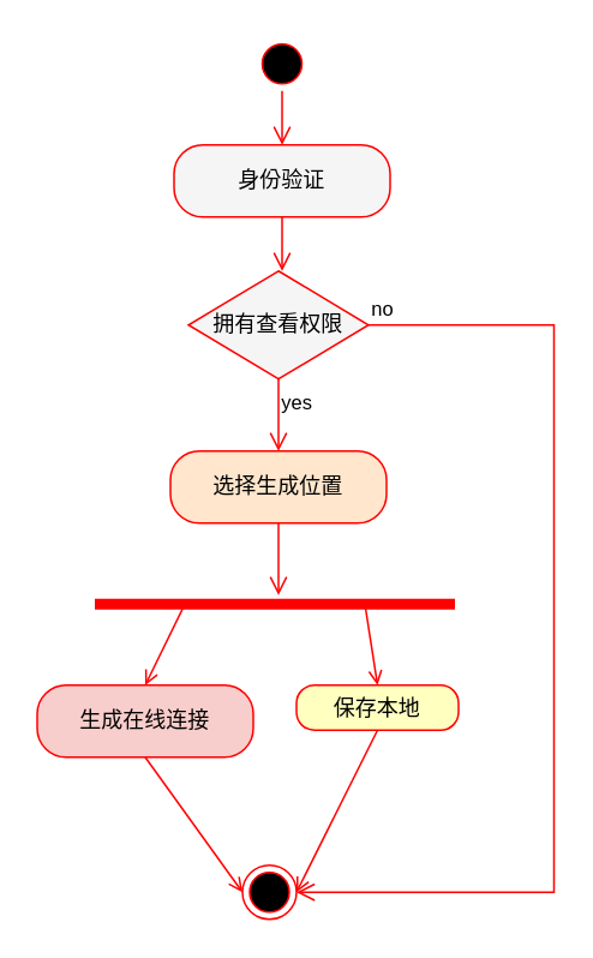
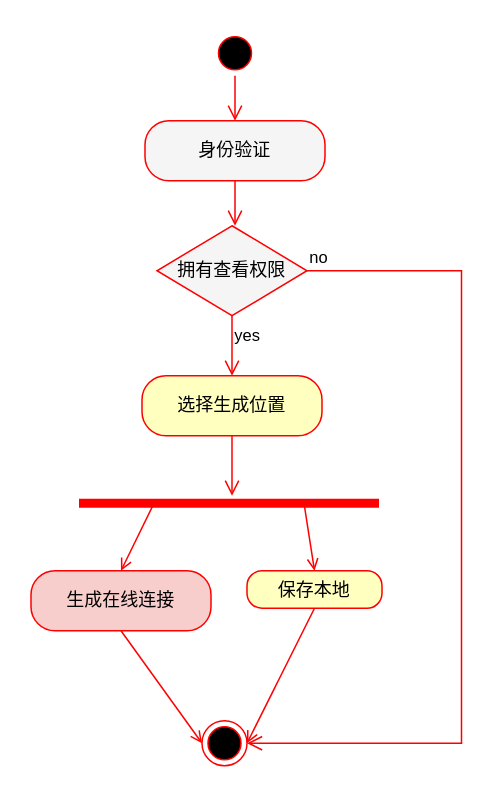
  <mxCell id="0" />
  <mxCell id="1" parent="0" />
  <mxCell id="2" value="" style="ellipse;html=1;shape=startState;fillColor=#000000;strokeColor=#ff0000;" vertex="1" parent="1"><mxGeometry x="141" y="20" width="30" height="30" as="geometry" /></mxCell>
  <mxCell id="3" value="" style="edgeStyle=orthogonalEdgeStyle;html=1;verticalAlign=bottom;endArrow=open;endSize=8;strokeColor=#ff0000;rounded=0;" edge="1" source="2" parent="1"><mxGeometry relative="1" as="geometry"><mxPoint x="156" y="80" as="targetPoint" /></mxGeometry></mxCell>
  <mxCell id="4" value="身份验证" style="rounded=1;whiteSpace=wrap;html=1;arcSize=40;fontColor=#000000;fillColor=#f5f5f5;strokeColor=#ff0000;" vertex="1" parent="1"><mxGeometry x="96" y="80" width="120" height="40" as="geometry" /></mxCell>
  <mxCell id="5" value="" style="edgeStyle=orthogonalEdgeStyle;html=1;verticalAlign=bottom;endArrow=open;endSize=8;strokeColor=#ff0000;rounded=0;" edge="1" source="4" parent="1"><mxGeometry relative="1" as="geometry"><mxPoint x="156" y="150" as="targetPoint" /></mxGeometry></mxCell>
  <mxCell id="6" value="拥有查看权限" style="rhombus;whiteSpace=wrap;html=1;fontColor=#000000;fillColor=#f5f5f5;strokeColor=#ff0000;" vertex="1" parent="1"><mxGeometry x="104" y="150" width="100" height="60" as="geometry" /></mxCell>
  <mxCell id="7" value="no" style="edgeStyle=orthogonalEdgeStyle;html=1;align=left;verticalAlign=bottom;endArrow=open;endSize=8;strokeColor=#ff0000;rounded=0;entryX=1;entryY=0.5;entryDx=0;entryDy=0;" edge="1" source="6" parent="1" target="16"><mxGeometry x="-1" relative="1" as="geometry"><mxPoint x="284" y="180" as="targetPoint" /><Array as="points"><mxPoint x="307" y="180" /><mxPoint x="307" y="495" /></Array></mxGeometry></mxCell>
  <mxCell id="8" value="yes" style="edgeStyle=orthogonalEdgeStyle;html=1;align=left;verticalAlign=top;endArrow=open;endSize=8;strokeColor=#ff0000;rounded=0;" edge="1" source="6" parent="1"><mxGeometry x="-1" relative="1" as="geometry"><mxPoint x="154" y="250" as="targetPoint" /></mxGeometry></mxCell>
- <mxCell id="9" value="选择生成位置" style="rounded=1;whiteSpace=wrap;html=1;arcSize=40;fontColor=#000000;fillColor=#ffe6cc;strokeColor=#ff0000;" vertex="1" parent="1"><mxGeometry x="94" y="250" width="120" height="40" as="geometry" /></mxCell>
+ <mxCell id="9" value="选择生成位置" style="rounded=1;whiteSpace=wrap;html=1;arcSize=40;fontColor=#000000;fillColor=#ffffc0;strokeColor=#ff0000;" vertex="1" parent="1"><mxGeometry x="94" y="250" width="120" height="40" as="geometry" /></mxCell>
  <mxCell id="10" value="" style="edgeStyle=orthogonalEdgeStyle;html=1;verticalAlign=bottom;endArrow=open;endSize=8;strokeColor=#ff0000;rounded=0;" edge="1" source="9" parent="1"><mxGeometry relative="1" as="geometry"><mxPoint x="154" y="330" as="targetPoint" /></mxGeometry></mxCell>
  <mxCell id="11" value="" style="shape=line;html=1;strokeWidth=6;strokeColor=#ff0000;" vertex="1" parent="1"><mxGeometry x="52" y="330" width="200" height="10" as="geometry" /></mxCell>
  <mxCell id="12" value="生成在线连接" style="rounded=1;whiteSpace=wrap;html=1;arcSize=40;fontColor=#000000;fillColor=#f8cecc;strokeColor=#ff0000;" vertex="1" parent="1"><mxGeometry x="20" y="380" width="120" height="40" as="geometry" /></mxCell>
  <mxCell id="13" value="保存本地" style="rounded=1;whiteSpace=wrap;html=1;arcSize=40;fontColor=#000000;fillColor=#ffffc0;strokeColor=#ff0000;" vertex="1" parent="1"><mxGeometry x="164" y="380" width="90" height="25" as="geometry" /></mxCell>
  <mxCell id="14" value="" style="endArrow=open;html=1;exitX=0.25;exitY=0.5;exitDx=0;exitDy=0;exitPerimeter=0;entryX=0.5;entryY=0;entryDx=0;entryDy=0;strokeColor=#FF0000;rounded=0;endFill=0;" edge="1" parent="1" source="11" target="12"><mxGeometry width="50" height="50" relative="1" as="geometry"><mxPoint x="122" y="450" as="sourcePoint" /><mxPoint x="172" y="400" as="targetPoint" /></mxGeometry></mxCell>
  <mxCell id="15" value="" style="endArrow=open;html=1;rounded=0;exitX=0.75;exitY=0.5;exitDx=0;exitDy=0;exitPerimeter=0;entryX=0.5;entryY=0;entryDx=0;entryDy=0;strokeColor=#FF0000;endFill=0;" edge="1" parent="1" source="11" target="13"><mxGeometry width="50" height="50" relative="1" as="geometry"><mxPoint x="122" y="450" as="sourcePoint" /><mxPoint x="172" y="400" as="targetPoint" /></mxGeometry></mxCell>
  <mxCell id="16" value="" style="ellipse;html=1;shape=endState;fillColor=#000000;strokeColor=#ff0000;" vertex="1" parent="1"><mxGeometry x="134" y="480" width="30" height="30" as="geometry" /></mxCell>
  <mxCell id="17" value="" style="endArrow=open;html=1;rounded=0;endFill=0;strokeColor=#FF0000;exitX=0.5;exitY=1;exitDx=0;exitDy=0;entryX=0;entryY=0.5;entryDx=0;entryDy=0;" edge="1" parent="1" source="12" target="16"><mxGeometry width="50" height="50" relative="1" as="geometry"><mxPoint x="177" y="400" as="sourcePoint" /><mxPoint x="227" y="350" as="targetPoint" /></mxGeometry></mxCell>
  <mxCell id="18" value="" style="endArrow=open;html=1;rounded=0;endFill=0;strokeColor=#FF0000;exitX=0.5;exitY=1;exitDx=0;exitDy=0;entryX=1;entryY=0.5;entryDx=0;entryDy=0;" edge="1" parent="1" source="13" target="16"><mxGeometry width="50" height="50" relative="1" as="geometry"><mxPoint x="90" y="430" as="sourcePoint" /><mxPoint x="144" y="505" as="targetPoint" /></mxGeometry></mxCell>
